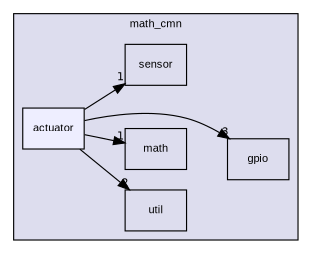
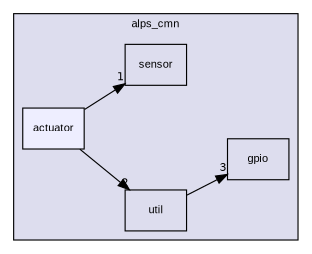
  digraph {
    compound=true
    fontname="Liberation Sans"
    rankdir=LR
    node [fontname="Liberation Sans" fontsize=10 shape=box]
    edge [fontname="Liberation Sans" headlabel=1 labeldistance=1.5 labelfontname=Helvetica labelfontsize=10]
    n1 [label=util]
-   n2 [label=math]
    n3 [label=gpio]
    n4 [label=sensor]
    n5 [fillcolor="#eeeeff" label=actuator pencolor=black style=filled]
    subgraph cluster_1 {
      bgcolor="#ddddee"
      fontsize=10
-     label=math_cmn
+     label=alps_cmn
      pencolor=black
      n1
-     n2
      n3
      n4
      n5
    }
    n5 -> n1 [headlabel=2]
-   n5 -> n2
-   n5 -> n3 [headlabel=3]
+   n1 -> n3 [headlabel=3]
    n5 -> n4
  }
